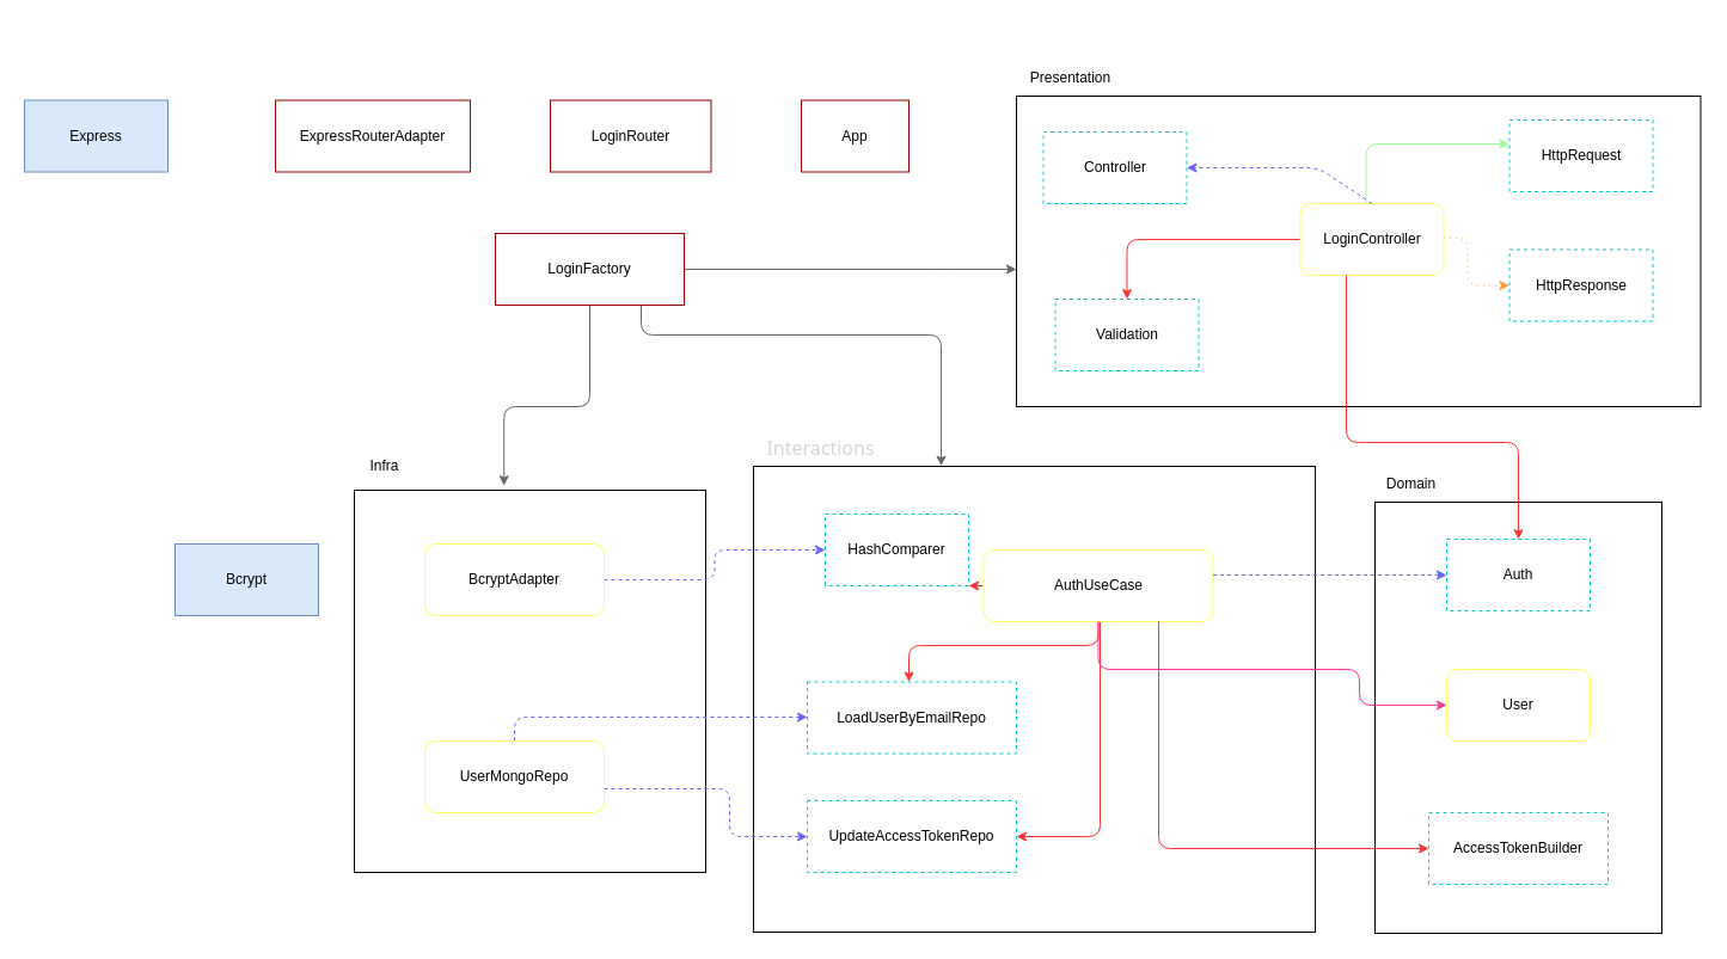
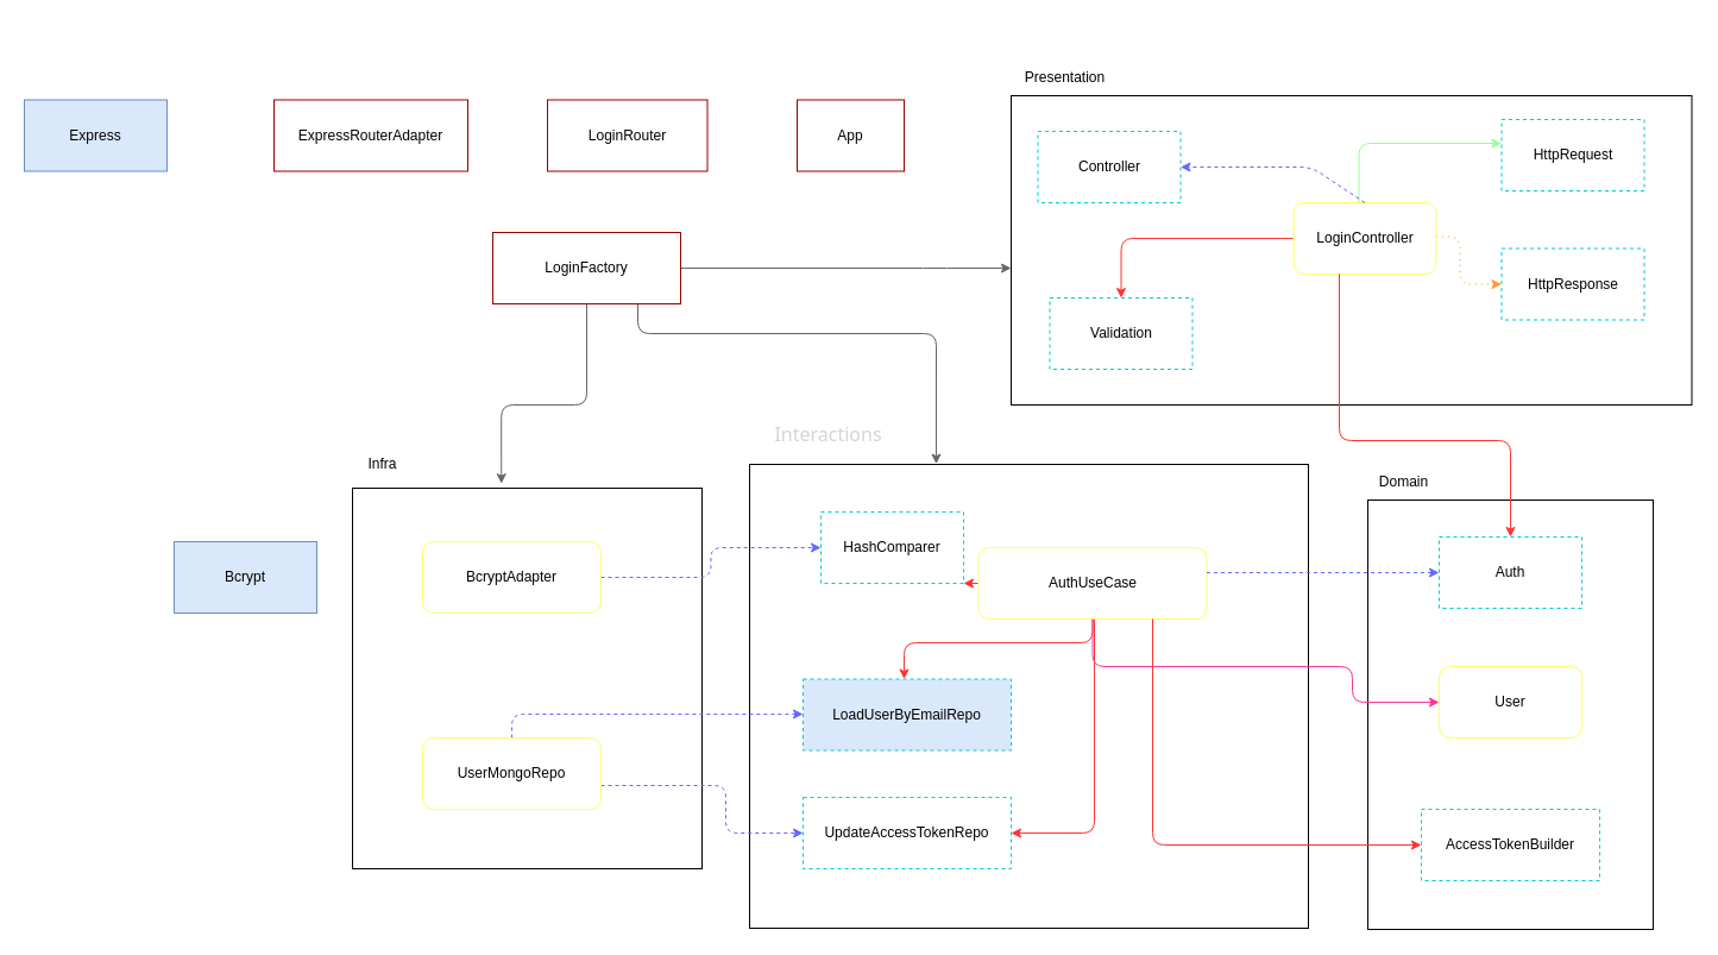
  <mxCell id="0" />
  <mxCell id="1" parent="0" />
  <mxCell id="2" value="" style="rounded=0;whiteSpace=wrap;html=1;" parent="1" vertex="1"><mxGeometry x="850" y="80" width="572.5" height="260" as="geometry" /></mxCell>
  <mxCell id="3" style="edgeStyle=orthogonalEdgeStyle;html=1;strokeColor=#99ff99;" parent="1" source="6" target="10" edge="1"><mxGeometry relative="1" as="geometry"><Array as="points"><mxPoint x="1142.5" y="120" /></Array></mxGeometry></mxCell>
  <mxCell id="4" style="edgeStyle=orthogonalEdgeStyle;html=1;strokeColor=#ff9933;dashed=1;dashPattern=1 4;" parent="1" source="6" target="11" edge="1"><mxGeometry relative="1" as="geometry"><Array as="points"><mxPoint x="1227.5" y="198.5" /><mxPoint x="1227.5" y="238.5" /></Array></mxGeometry></mxCell>
  <mxCell id="5" style="edgeStyle=orthogonalEdgeStyle;html=1;entryX=0.5;entryY=0;entryDx=0;entryDy=0;strokeColor=#ff3333;" parent="1" source="6" target="12" edge="1"><mxGeometry relative="1" as="geometry" /></mxCell>
  <mxCell id="6" value="LoginController" style="rounded=1;whiteSpace=wrap;html=1;strokeColor=#FFFF66;" parent="1" vertex="1"><mxGeometry x="1087.5" y="170" width="120" height="60" as="geometry" /></mxCell>
  <mxCell id="7" value="Presentation" style="text;html=1;strokeColor=none;fillColor=none;align=center;verticalAlign=middle;whiteSpace=wrap;rounded=0;" parent="1" vertex="1"><mxGeometry x="850" y="50" width="90.5" height="30" as="geometry" /></mxCell>
  <mxCell id="8" value="Controller" style="rounded=0;whiteSpace=wrap;html=1;strokeColor=#00CCCC;dashed=1;" parent="1" vertex="1"><mxGeometry x="872.5" y="110" width="120" height="60" as="geometry" /></mxCell>
  <mxCell id="9" value="" style="endArrow=classic;html=1;fillColor=#a20025;strokeColor=#6666FF;dashed=1;exitX=0.5;exitY=0;exitDx=0;exitDy=0;entryX=1;entryY=0.5;entryDx=0;entryDy=0;" parent="1" source="6" target="8" edge="1"><mxGeometry width="50" height="50" relative="1" as="geometry"><mxPoint x="1132.5" y="110" as="sourcePoint" /><mxPoint x="1252.5" y="110" as="targetPoint" /><Array as="points"><mxPoint x="1102.5" y="140" /></Array></mxGeometry></mxCell>
  <mxCell id="10" value="HttpRequest" style="rounded=0;whiteSpace=wrap;html=1;strokeColor=#00CCCC;dashed=1;" parent="1" vertex="1"><mxGeometry x="1262.5" y="100" width="120" height="60" as="geometry" /></mxCell>
  <mxCell id="11" value="HttpResponse" style="rounded=0;whiteSpace=wrap;html=1;strokeColor=#00CCCC;dashed=1;" parent="1" vertex="1"><mxGeometry x="1262.5" y="208.5" width="120" height="60" as="geometry" /></mxCell>
  <mxCell id="12" value="Validation" style="rounded=0;whiteSpace=wrap;html=1;strokeColor=#00CCCC;dashed=1;" parent="1" vertex="1"><mxGeometry x="882.5" y="250" width="120" height="60" as="geometry" /></mxCell>
  <mxCell id="13" value="" style="rounded=0;whiteSpace=wrap;html=1;" parent="1" vertex="1"><mxGeometry x="630" y="390" width="470" height="390" as="geometry" /></mxCell>
  <mxCell id="14" style="edgeStyle=orthogonalEdgeStyle;html=1;strokeColor=#ff3333;" parent="1" source="17" target="19" edge="1"><mxGeometry relative="1" as="geometry"><Array as="points"><mxPoint x="926" y="460" /></Array></mxGeometry></mxCell>
  <mxCell id="15" style="edgeStyle=orthogonalEdgeStyle;html=1;strokeColor=#ff3333;" parent="1" source="17" target="20" edge="1"><mxGeometry relative="1" as="geometry"><Array as="points"><mxPoint x="760" y="540" /></Array></mxGeometry></mxCell>
  <mxCell id="16" style="edgeStyle=orthogonalEdgeStyle;html=1;entryX=1;entryY=0.5;entryDx=0;entryDy=0;strokeColor=#ff3333;" parent="1" source="17" target="28" edge="1"><mxGeometry relative="1" as="geometry"><Array as="points"><mxPoint x="920" y="700" /></Array></mxGeometry></mxCell>
  <mxCell id="17" value="AuthUseCase" style="rounded=1;whiteSpace=wrap;html=1;strokeColor=#FFFF66;" parent="1" vertex="1"><mxGeometry x="822.5" y="460" width="192" height="60" as="geometry" /></mxCell>
- <mxCell id="18" value="&lt;div style=&quot;text-align: start;&quot;&gt;&lt;span style=&quot;background-color: initial; font-size: 16px;&quot;&gt;&lt;font face=&quot;Söhne, ui-sans-serif, system-ui, -apple-system, Segoe UI, Roboto, Ubuntu, Cantarell, Noto Sans, sans-serif, Helvetica Neue, Arial, Apple Color Emoji, Segoe UI Emoji, Segoe UI Symbol, Noto Color Emoji&quot; color=&quot;#d1d5db&quot;&gt;Interactions&lt;/font&gt;&lt;/span&gt;&lt;/div&gt;" style="text;html=1;strokeColor=none;fillColor=none;align=center;verticalAlign=middle;whiteSpace=wrap;rounded=0;" parent="1" vertex="1"><mxGeometry x="630" y="360" width="112.5" height="30" as="geometry" /></mxCell>
+ <mxCell id="18" value="&lt;div style=&quot;text-align: start;&quot;&gt;&lt;span style=&quot;background-color: initial; font-size: 16px;&quot;&gt;&lt;font face=&quot;Söhne, ui-sans-serif, system-ui, -apple-system, Segoe UI, Roboto, Ubuntu, Cantarell, Noto Sans, sans-serif, Helvetica Neue, Arial, Apple Color Emoji, Segoe UI Emoji, Segoe UI Symbol, Noto Color Emoji&quot; color=&quot;#d1d5db&quot;&gt;Interactions&lt;/font&gt;&lt;/span&gt;&lt;/div&gt;" style="text;html=1;strokeColor=none;fillColor=none;align=center;verticalAlign=middle;whiteSpace=wrap;rounded=0;" parent="1" vertex="1"><mxGeometry x="640" y="350" width="112.5" height="30" as="geometry" /></mxCell>
  <mxCell id="19" value="HashComparer" style="rounded=0;whiteSpace=wrap;html=1;strokeColor=#00CCCC;dashed=1;" parent="1" vertex="1"><mxGeometry x="690" y="430" width="120" height="60" as="geometry" /></mxCell>
- <mxCell id="20" value="LoadUserByEmailRepo" style="rounded=0;whiteSpace=wrap;html=1;strokeColor=#00CCCC;dashed=1;" parent="1" vertex="1"><mxGeometry x="675" y="570.5" width="175" height="60" as="geometry" /></mxCell>
+ <mxCell id="20" value="LoadUserByEmailRepo" style="rounded=0;whiteSpace=wrap;html=1;strokeColor=#00CCCC;dashed=1;fillColor=#dae8fc;" parent="1" vertex="1"><mxGeometry x="675" y="570.5" width="175" height="60" as="geometry" /></mxCell>
  <mxCell id="21" value="" style="rounded=0;whiteSpace=wrap;html=1;" parent="1" vertex="1"><mxGeometry x="1150" y="420" width="240" height="361" as="geometry" /></mxCell>
  <mxCell id="22" value="Domain" style="text;html=1;align=center;verticalAlign=middle;resizable=0;points=[];autosize=1;strokeColor=none;fillColor=none;" parent="1" vertex="1"><mxGeometry x="1150" y="390" width="60" height="30" as="geometry" /></mxCell>
  <mxCell id="23" value="Auth" style="rounded=0;whiteSpace=wrap;html=1;strokeColor=#00CCCC;dashed=1;" parent="1" vertex="1"><mxGeometry x="1210" y="451" width="120" height="60" as="geometry" /></mxCell>
  <mxCell id="24" value="User" style="rounded=1;whiteSpace=wrap;html=1;strokeColor=#FFFF66;" parent="1" vertex="1"><mxGeometry x="1210" y="560" width="120" height="60" as="geometry" /></mxCell>
  <mxCell id="25" value="AccessTokenBuilder" style="rounded=0;whiteSpace=wrap;html=1;strokeColor=#00CCCC;dashed=1;" parent="1" vertex="1"><mxGeometry x="1195" y="680" width="150" height="60" as="geometry" /></mxCell>
  <mxCell id="26" style="edgeStyle=orthogonalEdgeStyle;html=1;entryX=0;entryY=0.5;entryDx=0;entryDy=0;strokeColor=#6666FF;fillColor=#a20025;dashed=1;" parent="1" source="17" target="23" edge="1"><mxGeometry relative="1" as="geometry"><Array as="points"><mxPoint x="986" y="481" /></Array></mxGeometry></mxCell>
  <mxCell id="27" style="edgeStyle=orthogonalEdgeStyle;html=1;strokeColor=#ff3333;" parent="1" source="17" target="25" edge="1"><mxGeometry relative="1" as="geometry"><Array as="points"><mxPoint x="969" y="710" /></Array></mxGeometry></mxCell>
  <mxCell id="28" value="UpdateAccessTokenRepo" style="rounded=0;whiteSpace=wrap;html=1;strokeColor=#00CCCC;dashed=1;" parent="1" vertex="1"><mxGeometry x="675" y="670" width="175" height="60" as="geometry" /></mxCell>
  <mxCell id="29" value="" style="rounded=0;whiteSpace=wrap;html=1;" parent="1" vertex="1"><mxGeometry x="296" y="410" width="294" height="320" as="geometry" /></mxCell>
  <mxCell id="30" value="Infra" style="text;html=1;align=center;verticalAlign=middle;resizable=0;points=[];autosize=1;strokeColor=none;fillColor=none;" parent="1" vertex="1"><mxGeometry x="296" y="375" width="50" height="30" as="geometry" /></mxCell>
  <mxCell id="31" style="edgeStyle=orthogonalEdgeStyle;html=1;entryX=0;entryY=0.5;entryDx=0;entryDy=0;strokeColor=#6666FF;fillColor=#a20025;dashed=1;" parent="1" source="33" target="28" edge="1"><mxGeometry relative="1" as="geometry"><Array as="points"><mxPoint x="610" y="660" /><mxPoint x="610" y="700" /></Array></mxGeometry></mxCell>
  <mxCell id="32" style="edgeStyle=orthogonalEdgeStyle;html=1;strokeColor=#6666FF;fillColor=#a20025;dashed=1;" parent="1" source="33" target="20" edge="1"><mxGeometry relative="1" as="geometry"><Array as="points"><mxPoint x="430" y="600" /></Array></mxGeometry></mxCell>
  <mxCell id="33" value="UserMongoRepo" style="rounded=1;whiteSpace=wrap;html=1;strokeColor=#FFFF66;" parent="1" vertex="1"><mxGeometry x="355" y="620" width="150" height="60" as="geometry" /></mxCell>
  <mxCell id="34" style="edgeStyle=orthogonalEdgeStyle;html=1;dashed=1;strokeColor=#FFFFFF;fontColor=default;fillColor=#a20025;" parent="1" source="36" target="37" edge="1"><mxGeometry relative="1" as="geometry" /></mxCell>
  <mxCell id="35" style="edgeStyle=orthogonalEdgeStyle;html=1;strokeColor=#6666FF;fillColor=#a20025;dashed=1;" parent="1" source="36" target="19" edge="1"><mxGeometry relative="1" as="geometry" /></mxCell>
  <mxCell id="36" value="BcryptAdapter" style="rounded=1;whiteSpace=wrap;html=1;strokeColor=#FFFF66;" parent="1" vertex="1"><mxGeometry x="355" y="455" width="150" height="60" as="geometry" /></mxCell>
  <mxCell id="37" value="&lt;font color=&quot;#000000&quot;&gt;Bcrypt&lt;/font&gt;" style="rounded=0;whiteSpace=wrap;html=1;fillColor=#dae8fc;strokeColor=#6c8ebf;" parent="1" vertex="1"><mxGeometry x="146" y="455" width="120" height="60" as="geometry" /></mxCell>
  <mxCell id="38" value="" style="rounded=0;whiteSpace=wrap;html=1;strokeColor=#FFFFFF;fontColor=#000000;" parent="1" vertex="1"><mxGeometry x="190" y="50" width="610" height="260" as="geometry" /></mxCell>
  <mxCell id="39" value="&lt;font color=&quot;#ffffff&quot;&gt;Main&lt;/font&gt;" style="text;html=1;align=center;verticalAlign=middle;resizable=0;points=[];autosize=1;strokeColor=none;fillColor=none;fontColor=#000000;" parent="1" vertex="1"><mxGeometry x="190" y="20" width="50" height="30" as="geometry" /></mxCell>
  <mxCell id="40" style="edgeStyle=orthogonalEdgeStyle;html=1;entryX=0.426;entryY=-0.012;entryDx=0;entryDy=0;entryPerimeter=0;strokeColor=#666666;" parent="1" source="43" target="29" edge="1"><mxGeometry relative="1" as="geometry"><Array as="points"><mxPoint x="493" y="340" /><mxPoint x="421" y="340" /></Array></mxGeometry></mxCell>
  <mxCell id="41" style="edgeStyle=orthogonalEdgeStyle;html=1;entryX=0.334;entryY=-0.001;entryDx=0;entryDy=0;entryPerimeter=0;strokeColor=#666666;" parent="1" source="43" target="13" edge="1"><mxGeometry relative="1" as="geometry"><Array as="points"><mxPoint x="536" y="280" /><mxPoint x="787" y="280" /></Array></mxGeometry></mxCell>
  <mxCell id="42" style="edgeStyle=orthogonalEdgeStyle;html=1;strokeColor=#666666;" parent="1" source="43" target="2" edge="1"><mxGeometry relative="1" as="geometry"><Array as="points"><mxPoint x="786" y="225" /><mxPoint x="786" y="225" /></Array></mxGeometry></mxCell>
  <mxCell id="43" value="LoginFactory" style="rounded=0;whiteSpace=wrap;html=1;strokeColor=#990000;gradientColor=none;" parent="1" vertex="1"><mxGeometry x="414" y="195" width="158" height="60" as="geometry" /></mxCell>
  <mxCell id="44" style="edgeStyle=orthogonalEdgeStyle;html=1;strokeColor=#FFFFFF;fontColor=#FFFFFF;dashed=1;" parent="1" source="45" target="50" edge="1"><mxGeometry relative="1" as="geometry" /></mxCell>
  <mxCell id="45" value="ExpressRouterAdapter" style="rounded=0;whiteSpace=wrap;html=1;strokeColor=#990000;gradientColor=none;" parent="1" vertex="1"><mxGeometry x="230" y="83.5" width="163" height="60" as="geometry" /></mxCell>
  <mxCell id="46" style="edgeStyle=orthogonalEdgeStyle;html=1;strokeColor=#FFFFFF;fontColor=#FFFFFF;" parent="1" source="47" target="45" edge="1"><mxGeometry relative="1" as="geometry" /></mxCell>
  <mxCell id="47" value="LoginRouter" style="rounded=0;whiteSpace=wrap;html=1;strokeColor=#990000;gradientColor=none;" parent="1" vertex="1"><mxGeometry x="460" y="83.5" width="134.5" height="60" as="geometry" /></mxCell>
  <mxCell id="48" style="edgeStyle=orthogonalEdgeStyle;html=1;entryX=1;entryY=0.5;entryDx=0;entryDy=0;strokeColor=#FFFFFF;fontColor=#FFFFFF;" parent="1" source="49" target="47" edge="1"><mxGeometry relative="1" as="geometry" /></mxCell>
  <mxCell id="49" value="App" style="rounded=0;whiteSpace=wrap;html=1;strokeColor=#990000;gradientColor=none;" parent="1" vertex="1"><mxGeometry x="670" y="83.5" width="90" height="60" as="geometry" /></mxCell>
  <mxCell id="50" value="&lt;font color=&quot;#000000&quot;&gt;Express&lt;/font&gt;" style="rounded=0;whiteSpace=wrap;html=1;fillColor=#dae8fc;strokeColor=#6c8ebf;" parent="1" vertex="1"><mxGeometry x="20" y="83.5" width="120" height="60" as="geometry" /></mxCell>
  <mxCell id="51" style="edgeStyle=orthogonalEdgeStyle;html=1;strokeColor=#FF3399;fillColor=#a20025;" parent="1" source="17" target="24" edge="1"><mxGeometry relative="1" as="geometry"><Array as="points"><mxPoint x="1137" y="560" /><mxPoint x="1137" y="590" /></Array></mxGeometry></mxCell>
  <mxCell id="52" style="edgeStyle=orthogonalEdgeStyle;html=1;strokeColor=#FF3333;" parent="1" source="6" target="23" edge="1"><mxGeometry relative="1" as="geometry"><Array as="points"><mxPoint x="1126" y="370" /><mxPoint x="1270" y="370" /></Array></mxGeometry></mxCell>
